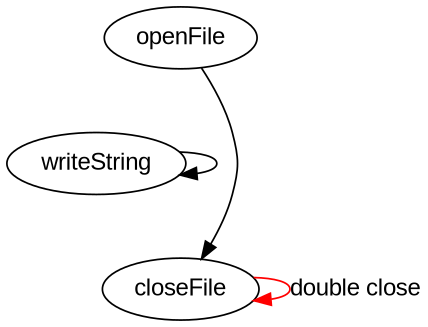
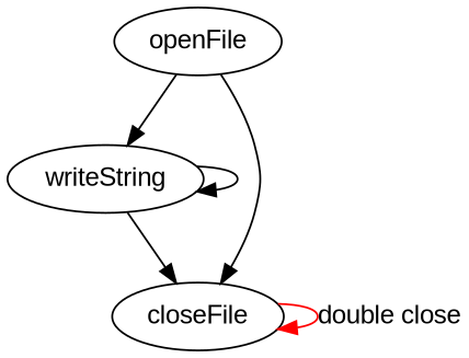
  digraph {
    fontname="Liberation Sans"
    node [fontname="Liberation Sans"]
    edge [fontname="Liberation Sans"]
    n1 [label=openFile]
    n2 [label=writeString]
    n3 [label=closeFile]
+   n1 -> n2
    n1 -> n3
    n2 -> n2
+   n2 -> n3
    n3 -> n3 [color=red label="double close"]
  }
